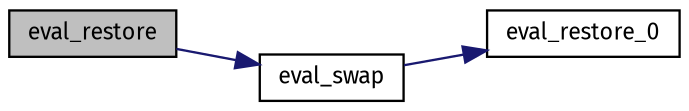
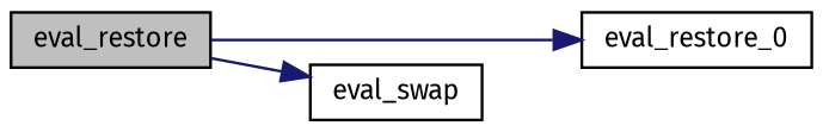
  digraph {
    fontname="Fira Sans"
    rankdir=LR
    node [color=black fontname="Fira Sans" fontsize=10 shape=record]
    edge [color=midnightblue fontname="Fira Sans" fontsize=10 labelfontname=FreeSans labelfontsize=10 style=solid]
    n1 [fillcolor=grey75 fontcolor=black height=0.2 label=eval_restore style=filled width=0.4]
    n2 [height=0.2 label=eval_restore_0 width=0.4]
    n3 [height=0.2 label=eval_swap width=0.4]
-   n3 -> n2
+   n1 -> n2
    n1 -> n3
  }
